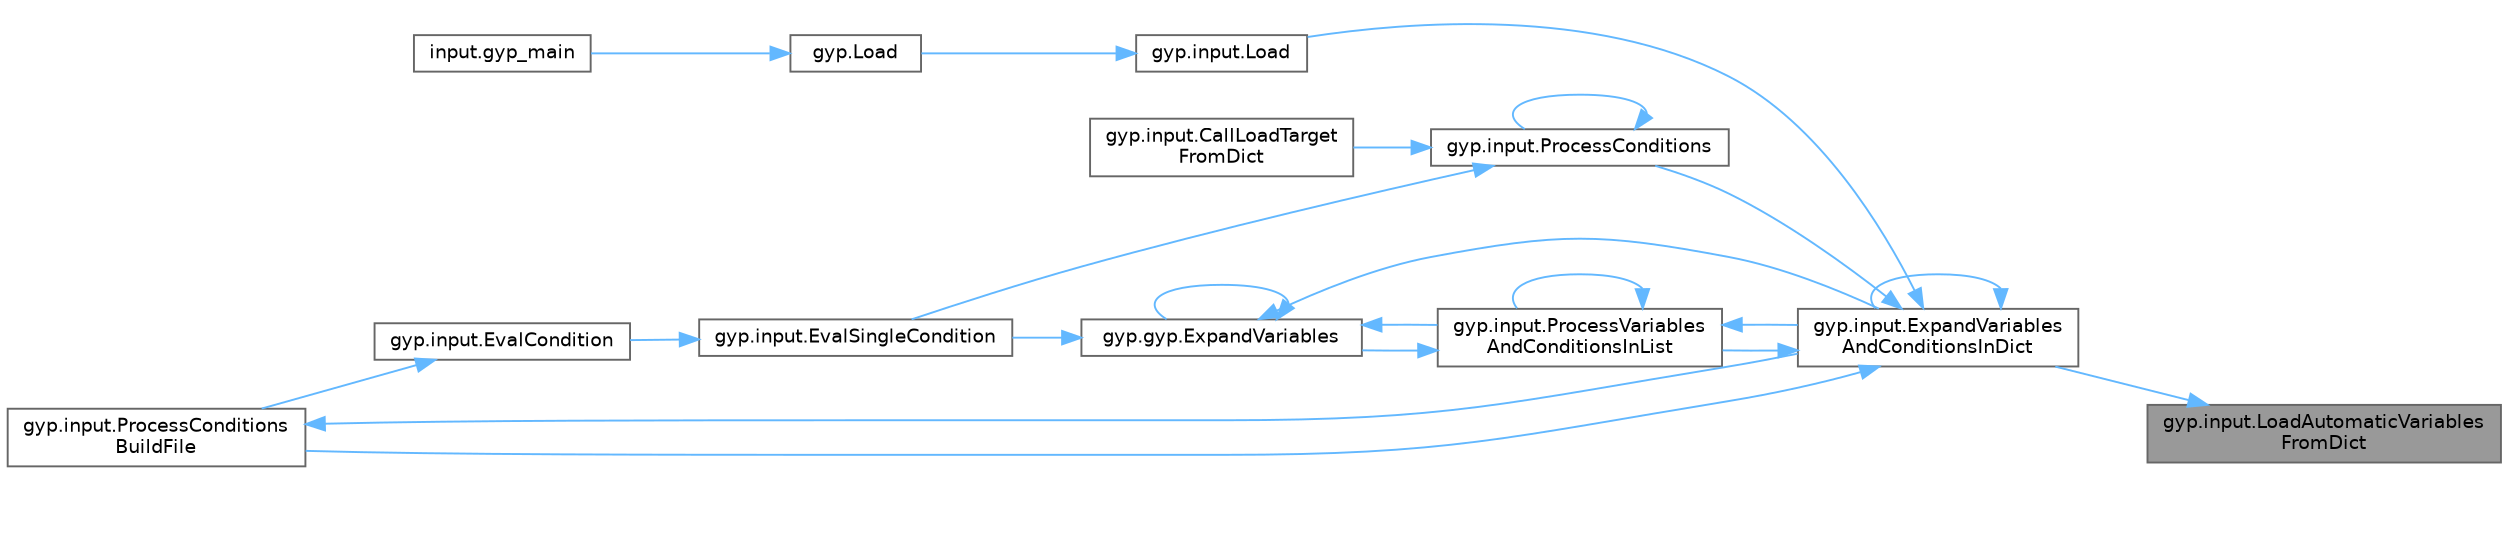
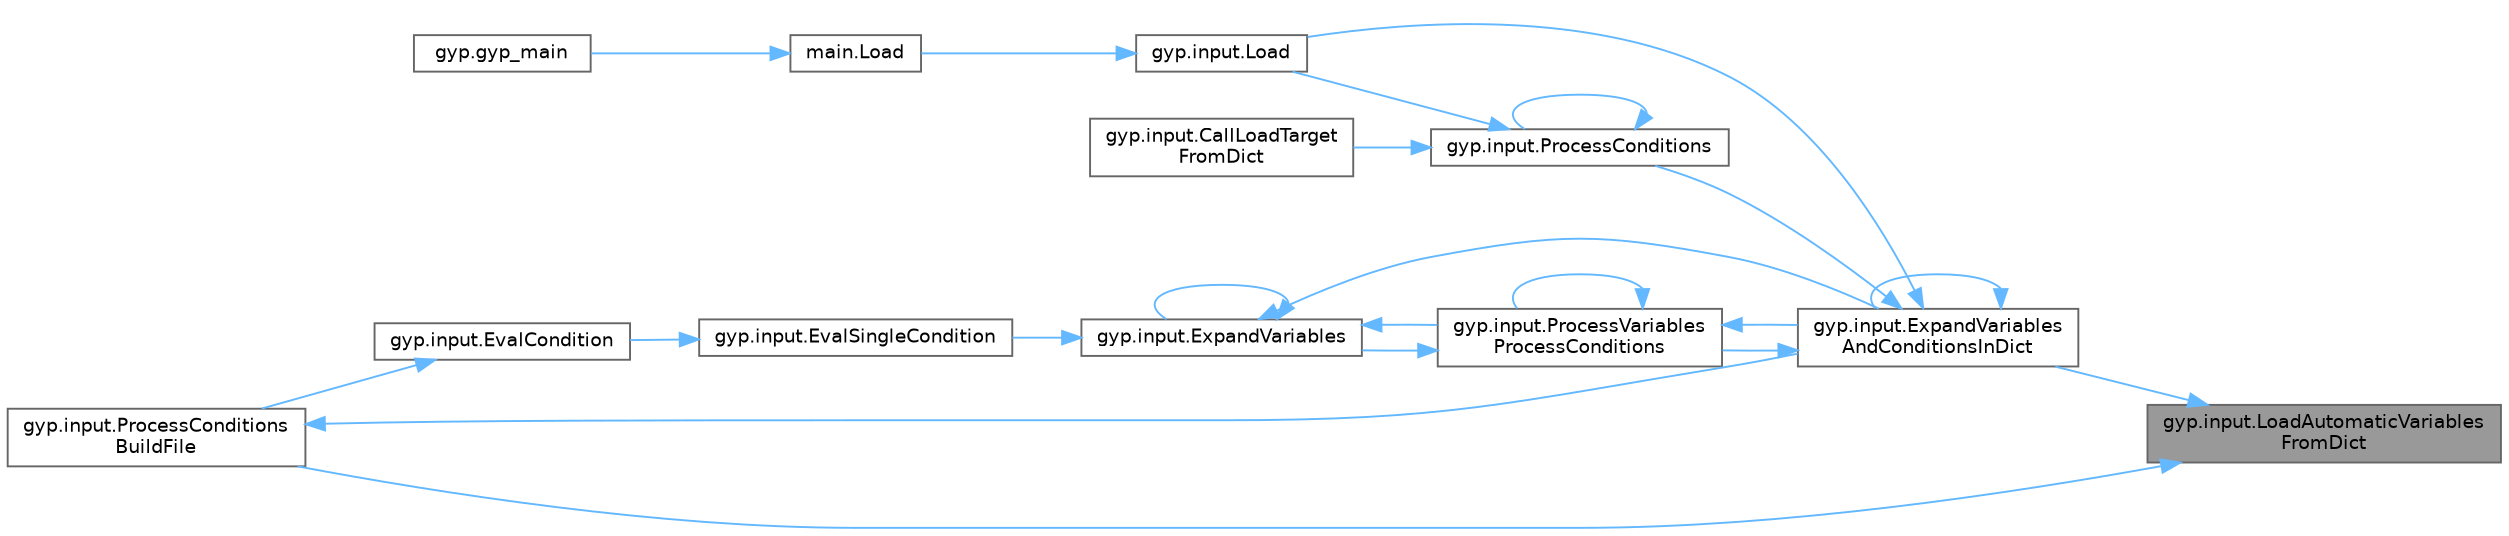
  digraph {
    rankdir=RL
    node [color=grey40 fillcolor=white fontname=Helvetica fontsize=10 shape=box style=filled]
    edge [color=steelblue1 dir=back fontname=Helvetica fontsize=10 labelfontname=Helvetica labelfontsize=10 style=solid]
    n1 [color=gray40 fillcolor=grey60 fontcolor=black height=0.2 label="gyp.input.LoadAutomaticVariables\lFromDict" width=0.4]
    n2 [height=0.2 label="gyp.input.ExpandVariables\lAndConditionsInDict" width=0.4]
    n3 [height=0.2 label="gyp.input.Load" width=0.4]
    n4 [height=0.2 label="gyp.input.ProcessConditions" width=0.4]
    n5 [height=0.2 label="gyp.input.ProcessConditions\lBuildFile" width=0.4]
-   n6 [height=0.2 label="gyp.input.ProcessVariables\lAndConditionsInList" width=0.4]
-   n7 [height=0.2 label="gyp.Load" width=0.4]
+   n6 [height=0.2 label="gyp.input.ProcessVariables\lProcessConditions" width=0.4]
+   n7 [height=0.2 label="main.Load" width=0.4]
    n8 [height=0.2 label="gyp.input.CallLoadTarget\lFromDict" width=0.4]
-   n9 [height=0.2 label="gyp.gyp.ExpandVariables" width=0.4]
-   n10 [height=0.2 label="input.gyp_main" width=0.4]
+   n9 [height=0.2 label="gyp.input.ExpandVariables" width=0.4]
+   n10 [height=0.2 label="gyp.gyp_main" width=0.4]
    n11 [height=0.2 label="gyp.input.EvalSingleCondition" width=0.4]
    n12 [height=0.2 label="gyp.input.EvalCondition" width=0.4]
    n1 -> n2
    n2 -> n2
    n2 -> n3
    n2 -> n4
-   n2 -> n5
+   n1 -> n5
    n2 -> n6
    n3 -> n7
-   n4 -> n11
+   n4 -> n3
    n4 -> n4
    n4 -> n8
    n5 -> n2
    n6 -> n2
    n6 -> n6
    n6 -> n9
    n7 -> n10
    n9 -> n2
    n9 -> n6
    n9 -> n9
    n9 -> n11
    n11 -> n12
    n12 -> n5
  }
